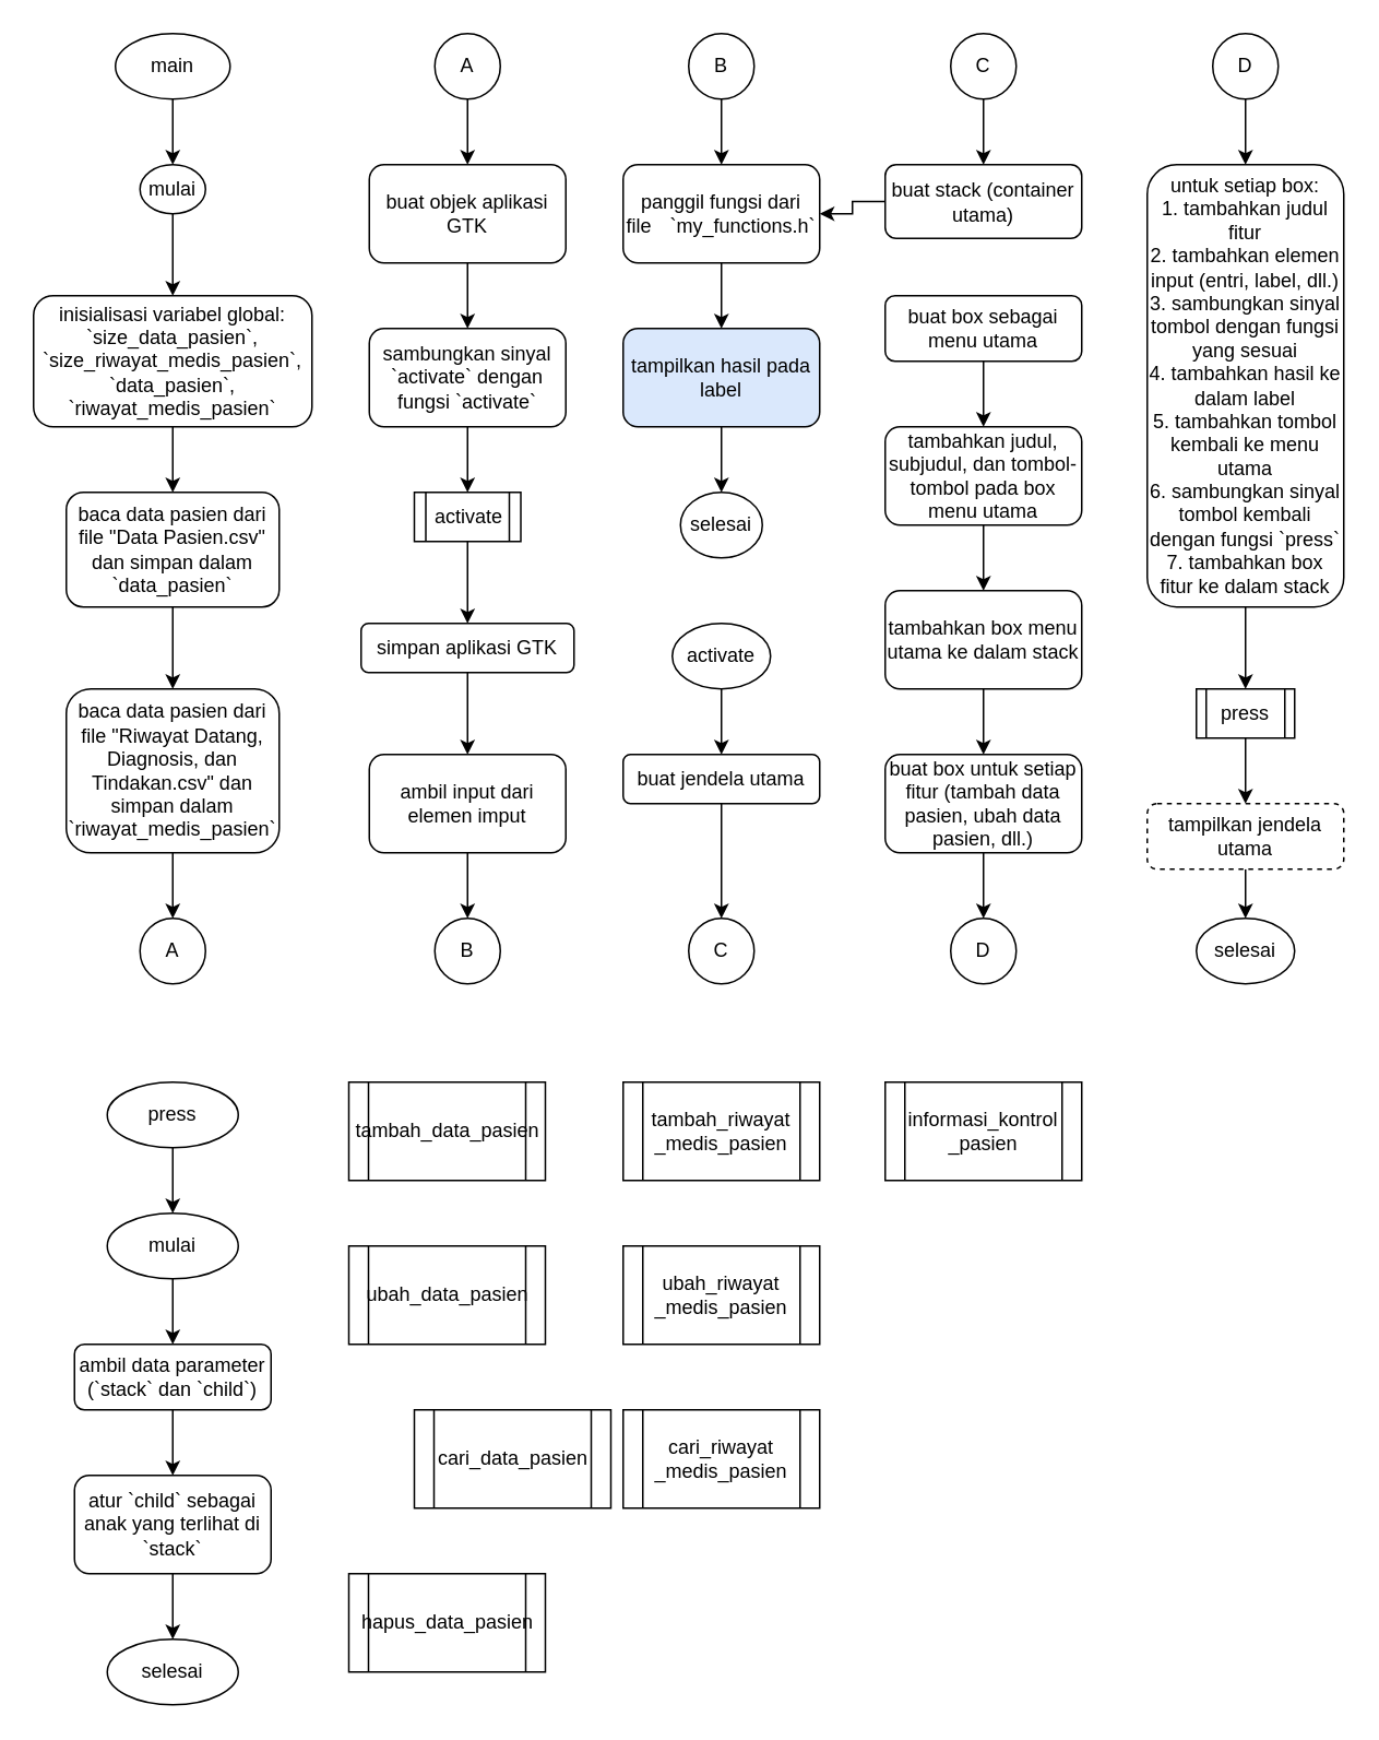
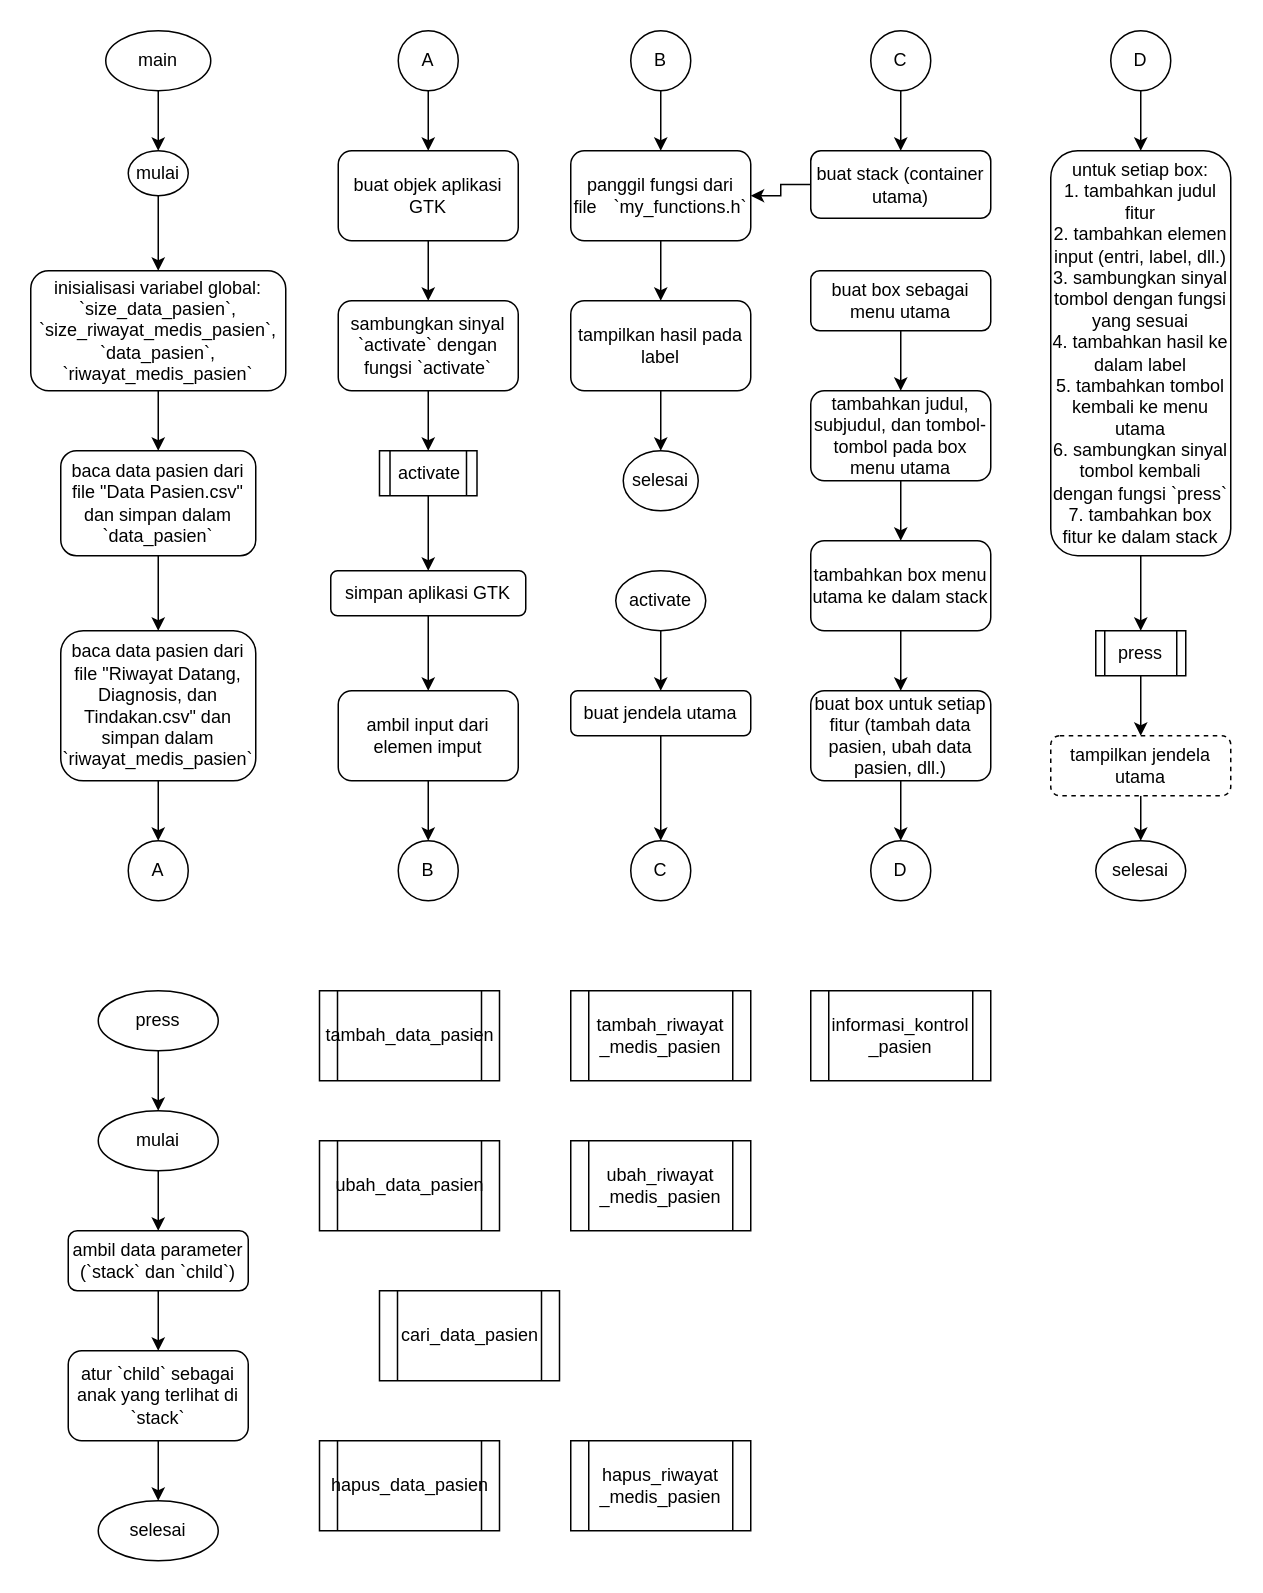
  <mxCell id="0" />
  <mxCell id="1" parent="0" />
  <mxCell id="2" value="" style="edgeStyle=orthogonalEdgeStyle;rounded=0;orthogonalLoop=1;jettySize=auto;html=1;" edge="1" parent="1" source="3" target="5"><mxGeometry relative="1" as="geometry" /></mxCell>
  <mxCell id="3" value="mulai" style="ellipse;whiteSpace=wrap;html=1;" vertex="1" parent="1"><mxGeometry x="85" y="100" width="40" height="30" as="geometry" /></mxCell>
  <mxCell id="4" value="" style="edgeStyle=orthogonalEdgeStyle;rounded=0;orthogonalLoop=1;jettySize=auto;html=1;" edge="1" parent="1" source="5" target="7"><mxGeometry relative="1" as="geometry" /></mxCell>
  <mxCell id="5" value="inisialisasi variabel global:&lt;div&gt;`size_data_pasien`, `size_riwayat_medis_pasien`, `data_pasien`, `riwayat_medis_pasien`&lt;/div&gt;" style="rounded=1;whiteSpace=wrap;html=1;" vertex="1" parent="1"><mxGeometry x="20" y="180" width="170" height="80" as="geometry" /></mxCell>
  <mxCell id="6" value="" style="edgeStyle=orthogonalEdgeStyle;rounded=0;orthogonalLoop=1;jettySize=auto;html=1;" edge="1" parent="1" source="7" target="9"><mxGeometry relative="1" as="geometry" /></mxCell>
  <mxCell id="7" value="baca data pasien dari file &quot;Data Pasien.csv&quot; dan simpan dalam `data_pasien`" style="rounded=1;whiteSpace=wrap;html=1;" vertex="1" parent="1"><mxGeometry x="40" y="300" width="130" height="70" as="geometry" /></mxCell>
  <mxCell id="8" value="" style="edgeStyle=orthogonalEdgeStyle;rounded=0;orthogonalLoop=1;jettySize=auto;html=1;" edge="1" parent="1" source="9"><mxGeometry relative="1" as="geometry"><mxPoint x="105" y="560" as="targetPoint" /></mxGeometry></mxCell>
  <mxCell id="9" value="baca data pasien dari file &quot;Riwayat Datang, Diagnosis, dan Tindakan.csv&quot; dan simpan dalam `riwayat_medis_pasien`" style="rounded=1;whiteSpace=wrap;html=1;" vertex="1" parent="1"><mxGeometry x="40" y="420" width="130" height="100" as="geometry" /></mxCell>
  <mxCell id="10" value="A" style="ellipse;whiteSpace=wrap;html=1;aspect=fixed;" vertex="1" parent="1"><mxGeometry x="85" y="560" width="40" height="40" as="geometry" /></mxCell>
  <mxCell id="11" value="" style="edgeStyle=orthogonalEdgeStyle;rounded=0;orthogonalLoop=1;jettySize=auto;html=1;" edge="1" parent="1" source="12" target="27"><mxGeometry relative="1" as="geometry" /></mxCell>
  <mxCell id="12" value="A" style="ellipse;whiteSpace=wrap;html=1;aspect=fixed;" vertex="1" parent="1"><mxGeometry x="265" y="20" width="40" height="40" as="geometry" /></mxCell>
  <mxCell id="13" value="" style="edgeStyle=orthogonalEdgeStyle;rounded=0;orthogonalLoop=1;jettySize=auto;html=1;" edge="1" parent="1" source="14" target="29"><mxGeometry relative="1" as="geometry" /></mxCell>
  <mxCell id="14" value="sambungkan sinyal `activate` dengan fungsi `activate`" style="rounded=1;whiteSpace=wrap;html=1;" vertex="1" parent="1"><mxGeometry x="225" y="200" width="120" height="60" as="geometry" /></mxCell>
  <mxCell id="15" value="" style="edgeStyle=orthogonalEdgeStyle;rounded=0;orthogonalLoop=1;jettySize=auto;html=1;" edge="1" parent="1" source="16" target="18"><mxGeometry relative="1" as="geometry" /></mxCell>
  <mxCell id="16" value="simpan aplikasi GTK" style="rounded=1;whiteSpace=wrap;html=1;" vertex="1" parent="1"><mxGeometry x="220" y="380" width="130" height="30" as="geometry" /></mxCell>
  <mxCell id="17" value="" style="edgeStyle=orthogonalEdgeStyle;rounded=0;orthogonalLoop=1;jettySize=auto;html=1;" edge="1" parent="1" source="18" target="30"><mxGeometry relative="1" as="geometry" /></mxCell>
  <mxCell id="18" value="ambil input dari elemen imput" style="rounded=1;whiteSpace=wrap;html=1;" vertex="1" parent="1"><mxGeometry x="225" y="460" width="120" height="60" as="geometry" /></mxCell>
  <mxCell id="19" value="" style="edgeStyle=orthogonalEdgeStyle;rounded=0;orthogonalLoop=1;jettySize=auto;html=1;" edge="1" parent="1" source="20" target="22"><mxGeometry relative="1" as="geometry" /></mxCell>
  <mxCell id="20" value="panggil fungsi dari file&amp;nbsp;&lt;span style=&quot;white-space: pre;&quot;&gt;&#09;&lt;/span&gt;`my_functions.h`" style="rounded=1;whiteSpace=wrap;html=1;" vertex="1" parent="1"><mxGeometry x="380" y="100" width="120" height="60" as="geometry" /></mxCell>
  <mxCell id="21" value="" style="edgeStyle=orthogonalEdgeStyle;rounded=0;orthogonalLoop=1;jettySize=auto;html=1;" edge="1" parent="1" source="22" target="23"><mxGeometry relative="1" as="geometry" /></mxCell>
- <mxCell id="22" value="tampilkan hasil pada label" style="rounded=1;whiteSpace=wrap;html=1;fillColor=#dae8fc;" vertex="1" parent="1"><mxGeometry x="380" y="200" width="120" height="60" as="geometry" /></mxCell>
+ <mxCell id="22" value="tampilkan hasil pada label" style="rounded=1;whiteSpace=wrap;html=1;" vertex="1" parent="1"><mxGeometry x="380" y="200" width="120" height="60" as="geometry" /></mxCell>
  <mxCell id="23" value="selesai" style="ellipse;whiteSpace=wrap;html=1;" vertex="1" parent="1"><mxGeometry x="415" y="300" width="50" height="40" as="geometry" /></mxCell>
  <mxCell id="24" value="" style="edgeStyle=orthogonalEdgeStyle;rounded=0;orthogonalLoop=1;jettySize=auto;html=1;" edge="1" parent="1" source="25" target="3"><mxGeometry relative="1" as="geometry" /></mxCell>
  <mxCell id="25" value="main" style="ellipse;whiteSpace=wrap;html=1;" vertex="1" parent="1"><mxGeometry x="70" y="20" width="70" height="40" as="geometry" /></mxCell>
  <mxCell id="26" value="" style="edgeStyle=orthogonalEdgeStyle;rounded=0;orthogonalLoop=1;jettySize=auto;html=1;" edge="1" parent="1" source="27" target="14"><mxGeometry relative="1" as="geometry" /></mxCell>
  <mxCell id="27" value="buat objek aplikasi GTK" style="rounded=1;whiteSpace=wrap;html=1;" vertex="1" parent="1"><mxGeometry x="225" y="100" width="120" height="60" as="geometry" /></mxCell>
  <mxCell id="28" value="" style="edgeStyle=orthogonalEdgeStyle;rounded=0;orthogonalLoop=1;jettySize=auto;html=1;" edge="1" parent="1" source="29" target="16"><mxGeometry relative="1" as="geometry" /></mxCell>
  <mxCell id="29" value="activate" style="shape=process;whiteSpace=wrap;html=1;backgroundOutline=1;" vertex="1" parent="1"><mxGeometry x="252.5" y="300" width="65" height="30" as="geometry" /></mxCell>
  <mxCell id="30" value="B" style="ellipse;whiteSpace=wrap;html=1;aspect=fixed;" vertex="1" parent="1"><mxGeometry x="265" y="560" width="40" height="40" as="geometry" /></mxCell>
  <mxCell id="31" value="" style="edgeStyle=orthogonalEdgeStyle;rounded=0;orthogonalLoop=1;jettySize=auto;html=1;" edge="1" parent="1" source="32" target="20"><mxGeometry relative="1" as="geometry" /></mxCell>
  <mxCell id="32" value="B" style="ellipse;whiteSpace=wrap;html=1;aspect=fixed;" vertex="1" parent="1"><mxGeometry x="420" y="20" width="40" height="40" as="geometry" /></mxCell>
  <mxCell id="33" value="" style="edgeStyle=orthogonalEdgeStyle;rounded=0;orthogonalLoop=1;jettySize=auto;html=1;" edge="1" parent="1" source="34" target="36"><mxGeometry relative="1" as="geometry" /></mxCell>
  <mxCell id="34" value="activate" style="ellipse;whiteSpace=wrap;html=1;" vertex="1" parent="1"><mxGeometry x="410" y="380" width="60" height="40" as="geometry" /></mxCell>
  <mxCell id="35" value="" style="edgeStyle=orthogonalEdgeStyle;rounded=0;orthogonalLoop=1;jettySize=auto;html=1;entryX=0.5;entryY=0;entryDx=0;entryDy=0;" edge="1" parent="1" source="36" target="37"><mxGeometry relative="1" as="geometry"><mxPoint x="440" y="535" as="targetPoint" /></mxGeometry></mxCell>
  <mxCell id="36" value="buat jendela utama" style="rounded=1;whiteSpace=wrap;html=1;" vertex="1" parent="1"><mxGeometry x="380" y="460" width="120" height="30" as="geometry" /></mxCell>
  <mxCell id="37" value="C" style="ellipse;whiteSpace=wrap;html=1;aspect=fixed;" vertex="1" parent="1"><mxGeometry x="420" y="560" width="40" height="40" as="geometry" /></mxCell>
  <mxCell id="38" value="" style="edgeStyle=orthogonalEdgeStyle;rounded=0;orthogonalLoop=1;jettySize=auto;html=1;" edge="1" parent="1" source="39" target="41"><mxGeometry relative="1" as="geometry" /></mxCell>
  <mxCell id="39" value="C" style="ellipse;whiteSpace=wrap;html=1;aspect=fixed;" vertex="1" parent="1"><mxGeometry x="580" y="20" width="40" height="40" as="geometry" /></mxCell>
  <mxCell id="40" value="" style="edgeStyle=orthogonalEdgeStyle;rounded=0;orthogonalLoop=1;jettySize=auto;html=1;" edge="1" parent="1" source="41" target="20"><mxGeometry relative="1" as="geometry" /></mxCell>
  <mxCell id="41" value="buat stack (container utama)" style="rounded=1;whiteSpace=wrap;html=1;" vertex="1" parent="1"><mxGeometry x="540" y="100" width="120" height="45" as="geometry" /></mxCell>
  <mxCell id="42" value="" style="edgeStyle=orthogonalEdgeStyle;rounded=0;orthogonalLoop=1;jettySize=auto;html=1;" edge="1" parent="1" source="43" target="45"><mxGeometry relative="1" as="geometry" /></mxCell>
  <mxCell id="43" value="buat box sebagai menu utama" style="rounded=1;whiteSpace=wrap;html=1;" vertex="1" parent="1"><mxGeometry x="540" y="180" width="120" height="40" as="geometry" /></mxCell>
  <mxCell id="44" value="" style="edgeStyle=orthogonalEdgeStyle;rounded=0;orthogonalLoop=1;jettySize=auto;html=1;" edge="1" parent="1" source="45" target="47"><mxGeometry relative="1" as="geometry" /></mxCell>
  <mxCell id="45" value="tambahkan judul, subjudul, dan tombol-tombol pada box menu utama" style="rounded=1;whiteSpace=wrap;html=1;" vertex="1" parent="1"><mxGeometry x="540" y="260" width="120" height="60" as="geometry" /></mxCell>
  <mxCell id="46" value="" style="edgeStyle=orthogonalEdgeStyle;rounded=0;orthogonalLoop=1;jettySize=auto;html=1;" edge="1" parent="1" source="47" target="49"><mxGeometry relative="1" as="geometry" /></mxCell>
  <mxCell id="47" value="tambahkan box menu utama ke dalam stack" style="rounded=1;whiteSpace=wrap;html=1;" vertex="1" parent="1"><mxGeometry x="540" y="360" width="120" height="60" as="geometry" /></mxCell>
  <mxCell id="48" value="" style="edgeStyle=orthogonalEdgeStyle;rounded=0;orthogonalLoop=1;jettySize=auto;html=1;" edge="1" parent="1" source="49" target="50"><mxGeometry relative="1" as="geometry" /></mxCell>
  <mxCell id="49" value="buat box untuk setiap fitur (tambah data pasien, ubah data pasien, dll.)" style="rounded=1;whiteSpace=wrap;html=1;" vertex="1" parent="1"><mxGeometry x="540" y="460" width="120" height="60" as="geometry" /></mxCell>
  <mxCell id="50" value="D" style="ellipse;whiteSpace=wrap;html=1;aspect=fixed;" vertex="1" parent="1"><mxGeometry x="580" y="560" width="40" height="40" as="geometry" /></mxCell>
  <mxCell id="51" value="" style="edgeStyle=orthogonalEdgeStyle;rounded=0;orthogonalLoop=1;jettySize=auto;html=1;" edge="1" parent="1" source="52" target="54"><mxGeometry relative="1" as="geometry" /></mxCell>
  <mxCell id="52" value="D" style="ellipse;whiteSpace=wrap;html=1;aspect=fixed;" vertex="1" parent="1"><mxGeometry x="740" y="20" width="40" height="40" as="geometry" /></mxCell>
  <mxCell id="53" value="" style="edgeStyle=orthogonalEdgeStyle;rounded=0;orthogonalLoop=1;jettySize=auto;html=1;" edge="1" parent="1" source="54" target="56"><mxGeometry relative="1" as="geometry" /></mxCell>
  <mxCell id="54" value="untuk setiap box:&lt;div&gt;1. tambahkan judul fitur&lt;/div&gt;&lt;div&gt;2. tambahkan elemen input (entri, label, dll.)&lt;/div&gt;&lt;div&gt;3. sambungkan sinyal tombol dengan fungsi yang sesuai&lt;/div&gt;&lt;div&gt;4. tambahkan hasil ke dalam label&lt;/div&gt;&lt;div&gt;5. tambahkan tombol kembali ke menu utama&lt;/div&gt;&lt;div&gt;6. sambungkan sinyal tombol kembali dengan fungsi `press`&lt;/div&gt;&lt;div&gt;7. tambahkan box fitur ke dalam stack&lt;/div&gt;" style="rounded=1;whiteSpace=wrap;html=1;" vertex="1" parent="1"><mxGeometry x="700" y="100" width="120" height="270" as="geometry" /></mxCell>
  <mxCell id="55" value="" style="edgeStyle=orthogonalEdgeStyle;rounded=0;orthogonalLoop=1;jettySize=auto;html=1;" edge="1" parent="1" source="56" target="58"><mxGeometry relative="1" as="geometry" /></mxCell>
  <mxCell id="56" value="press" style="shape=process;whiteSpace=wrap;html=1;backgroundOutline=1;" vertex="1" parent="1"><mxGeometry x="730" y="420" width="60" height="30" as="geometry" /></mxCell>
  <mxCell id="57" value="" style="edgeStyle=orthogonalEdgeStyle;rounded=0;orthogonalLoop=1;jettySize=auto;html=1;" edge="1" parent="1" source="58" target="59"><mxGeometry relative="1" as="geometry" /></mxCell>
  <mxCell id="58" value="tampilkan jendela utama" style="rounded=1;whiteSpace=wrap;html=1;dashed=1;" vertex="1" parent="1"><mxGeometry x="700" y="490" width="120" height="40" as="geometry" /></mxCell>
  <mxCell id="59" value="selesai" style="ellipse;whiteSpace=wrap;html=1;" vertex="1" parent="1"><mxGeometry x="730" y="560" width="60" height="40" as="geometry" /></mxCell>
  <mxCell id="60" value="" style="edgeStyle=orthogonalEdgeStyle;rounded=0;orthogonalLoop=1;jettySize=auto;html=1;" edge="1" parent="1" source="61" target="63"><mxGeometry relative="1" as="geometry" /></mxCell>
  <mxCell id="61" value="press" style="ellipse;whiteSpace=wrap;html=1;" vertex="1" parent="1"><mxGeometry x="65" y="660" width="80" height="40" as="geometry" /></mxCell>
  <mxCell id="62" value="" style="edgeStyle=orthogonalEdgeStyle;rounded=0;orthogonalLoop=1;jettySize=auto;html=1;" edge="1" parent="1" source="63" target="65"><mxGeometry relative="1" as="geometry" /></mxCell>
  <mxCell id="63" value="mulai" style="ellipse;whiteSpace=wrap;html=1;" vertex="1" parent="1"><mxGeometry x="65" y="740" width="80" height="40" as="geometry" /></mxCell>
  <mxCell id="64" value="" style="edgeStyle=orthogonalEdgeStyle;rounded=0;orthogonalLoop=1;jettySize=auto;html=1;" edge="1" parent="1" source="65" target="67"><mxGeometry relative="1" as="geometry" /></mxCell>
  <mxCell id="65" value="ambil data parameter (`stack` dan `child`)" style="rounded=1;whiteSpace=wrap;html=1;" vertex="1" parent="1"><mxGeometry x="45" y="820" width="120" height="40" as="geometry" /></mxCell>
  <mxCell id="66" value="" style="edgeStyle=orthogonalEdgeStyle;rounded=0;orthogonalLoop=1;jettySize=auto;html=1;" edge="1" parent="1" source="67" target="68"><mxGeometry relative="1" as="geometry" /></mxCell>
  <mxCell id="67" value="atur `child` sebagai anak yang terlihat di `stack`" style="rounded=1;whiteSpace=wrap;html=1;" vertex="1" parent="1"><mxGeometry x="45" y="900" width="120" height="60" as="geometry" /></mxCell>
  <mxCell id="68" value="selesai" style="ellipse;whiteSpace=wrap;html=1;" vertex="1" parent="1"><mxGeometry x="65" y="1000" width="80" height="40" as="geometry" /></mxCell>
  <mxCell id="69" value="ubah_data_pasien" style="shape=process;whiteSpace=wrap;html=1;backgroundOutline=1;" vertex="1" parent="1"><mxGeometry x="212.5" y="760" width="120" height="60" as="geometry" /></mxCell>
  <mxCell id="70" value="cari_data_pasien" style="shape=process;whiteSpace=wrap;html=1;backgroundOutline=1;" vertex="1" parent="1"><mxGeometry x="252.5" y="860" width="120" height="60" as="geometry" /></mxCell>
  <mxCell id="71" value="tambah_data_pasien" style="shape=process;whiteSpace=wrap;html=1;backgroundOutline=1;" vertex="1" parent="1"><mxGeometry x="212.5" y="660" width="120" height="60" as="geometry" /></mxCell>
  <mxCell id="72" value="hapus_data_pasien" style="shape=process;whiteSpace=wrap;html=1;backgroundOutline=1;" vertex="1" parent="1"><mxGeometry x="212.5" y="960" width="120" height="60" as="geometry" /></mxCell>
  <mxCell id="73" value="tambah_riwayat&lt;div&gt;_medis_pasien&lt;/div&gt;" style="shape=process;whiteSpace=wrap;html=1;backgroundOutline=1;" vertex="1" parent="1"><mxGeometry x="380" y="660" width="120" height="60" as="geometry" /></mxCell>
  <mxCell id="74" value="ubah_riwayat&lt;div&gt;_medis_pasien&lt;/div&gt;" style="shape=process;whiteSpace=wrap;html=1;backgroundOutline=1;" vertex="1" parent="1"><mxGeometry x="380" y="760" width="120" height="60" as="geometry" /></mxCell>
- <mxCell id="75" value="cari_riwayat&lt;div&gt;_medis_pasien&lt;/div&gt;" style="shape=process;whiteSpace=wrap;html=1;backgroundOutline=1;" vertex="1" parent="1"><mxGeometry x="380" y="860" width="120" height="60" as="geometry" /></mxCell>
+ <mxCell id="76" value="hapus_riwayat&lt;div&gt;_medis_pasien&lt;/div&gt;" style="shape=process;whiteSpace=wrap;html=1;backgroundOutline=1;" vertex="1" parent="1"><mxGeometry x="380" y="960" width="120" height="60" as="geometry" /></mxCell>
  <mxCell id="77" value="informasi_kontrol&lt;div&gt;_pasien&lt;/div&gt;" style="shape=process;whiteSpace=wrap;html=1;backgroundOutline=1;" vertex="1" parent="1"><mxGeometry x="540" y="660" width="120" height="60" as="geometry" /></mxCell>
